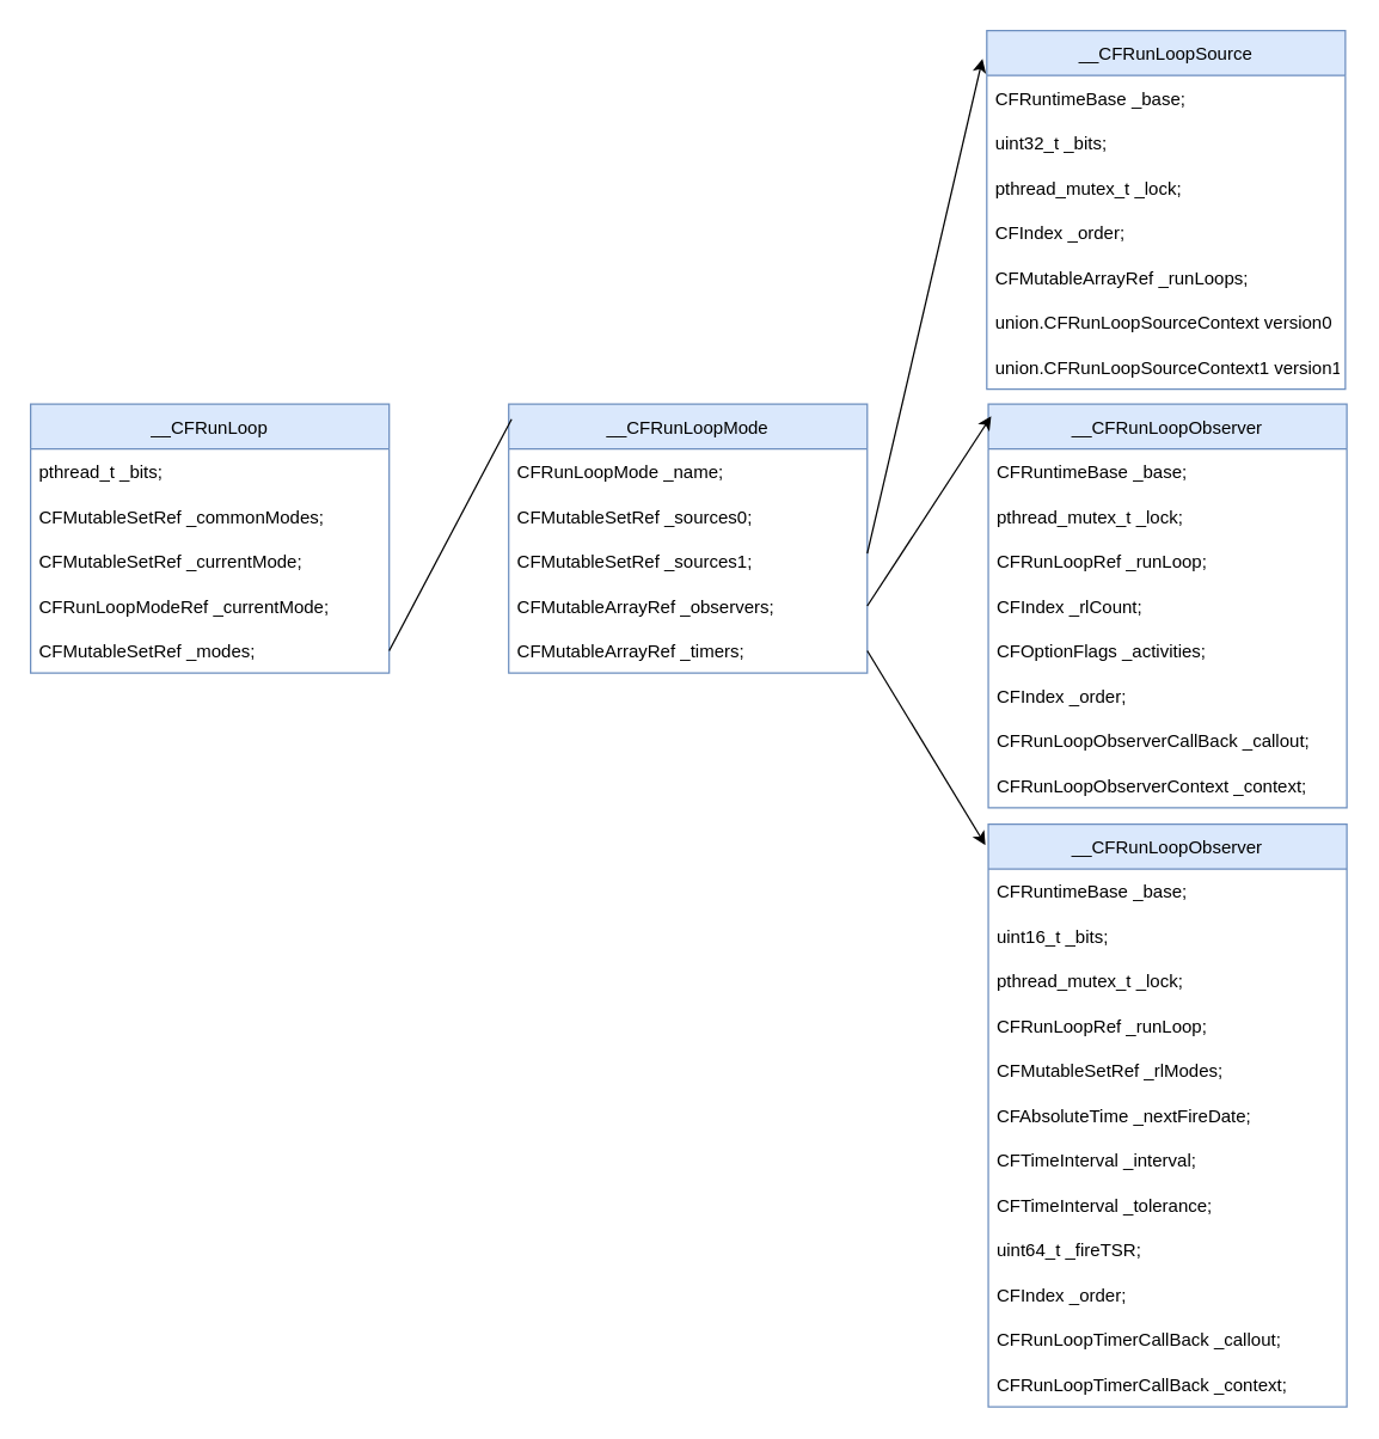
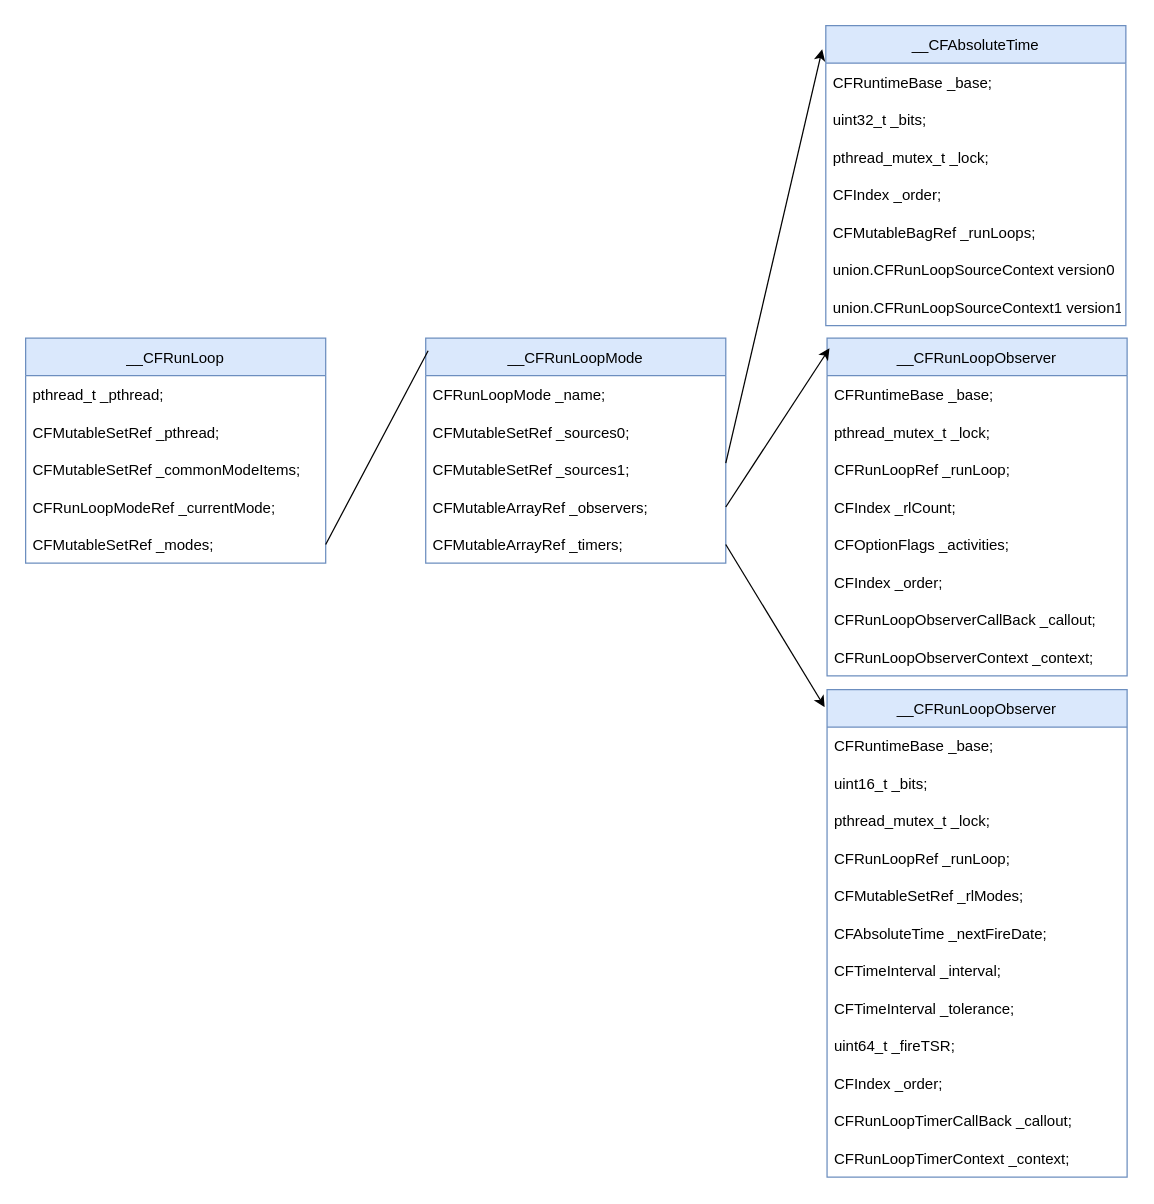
  <mxCell id="0" />
  <mxCell id="1" parent="0" />
  <mxCell id="2" value="__CFRunLoop" style="swimlane;fontStyle=0;childLayout=stackLayout;horizontal=1;startSize=30;horizontalStack=0;resizeParent=1;resizeParentMax=0;resizeLast=0;collapsible=1;marginBottom=0;fillColor=#dae8fc;strokeColor=#6c8ebf;" vertex="1" parent="1"><mxGeometry x="20" y="270" width="240" height="180" as="geometry" /></mxCell>
- <mxCell id="3" value="pthread_t _bits;" style="text;strokeColor=none;fillColor=none;align=left;verticalAlign=middle;spacingLeft=4;spacingRight=4;overflow=hidden;points=[[0,0.5],[1,0.5]];portConstraint=eastwest;rotatable=0;" vertex="1" parent="2"><mxGeometry y="30" width="240" height="30" as="geometry" /></mxCell>
- <mxCell id="4" value="CFMutableSetRef _commonModes;" style="text;strokeColor=none;fillColor=none;align=left;verticalAlign=middle;spacingLeft=4;spacingRight=4;overflow=hidden;points=[[0,0.5],[1,0.5]];portConstraint=eastwest;rotatable=0;" vertex="1" parent="2"><mxGeometry y="60" width="240" height="30" as="geometry" /></mxCell>
- <mxCell id="5" value="CFMutableSetRef _currentMode;" style="text;strokeColor=none;fillColor=none;align=left;verticalAlign=middle;spacingLeft=4;spacingRight=4;overflow=hidden;points=[[0,0.5],[1,0.5]];portConstraint=eastwest;rotatable=0;" vertex="1" parent="2"><mxGeometry y="90" width="240" height="30" as="geometry" /></mxCell>
+ <mxCell id="3" value="pthread_t _pthread;" style="text;strokeColor=none;fillColor=none;align=left;verticalAlign=middle;spacingLeft=4;spacingRight=4;overflow=hidden;points=[[0,0.5],[1,0.5]];portConstraint=eastwest;rotatable=0;" vertex="1" parent="2"><mxGeometry y="30" width="240" height="30" as="geometry" /></mxCell>
+ <mxCell id="4" value="CFMutableSetRef _pthread;" style="text;strokeColor=none;fillColor=none;align=left;verticalAlign=middle;spacingLeft=4;spacingRight=4;overflow=hidden;points=[[0,0.5],[1,0.5]];portConstraint=eastwest;rotatable=0;" vertex="1" parent="2"><mxGeometry y="60" width="240" height="30" as="geometry" /></mxCell>
+ <mxCell id="5" value="CFMutableSetRef _commonModeItems;" style="text;strokeColor=none;fillColor=none;align=left;verticalAlign=middle;spacingLeft=4;spacingRight=4;overflow=hidden;points=[[0,0.5],[1,0.5]];portConstraint=eastwest;rotatable=0;" vertex="1" parent="2"><mxGeometry y="90" width="240" height="30" as="geometry" /></mxCell>
  <mxCell id="6" value="CFRunLoopModeRef _currentMode;" style="text;strokeColor=none;fillColor=none;align=left;verticalAlign=middle;spacingLeft=4;spacingRight=4;overflow=hidden;points=[[0,0.5],[1,0.5]];portConstraint=eastwest;rotatable=0;" vertex="1" parent="2"><mxGeometry y="120" width="240" height="30" as="geometry" /></mxCell>
  <mxCell id="7" value="CFMutableSetRef _modes;" style="text;strokeColor=none;fillColor=none;align=left;verticalAlign=middle;spacingLeft=4;spacingRight=4;overflow=hidden;points=[[0,0.5],[1,0.5]];portConstraint=eastwest;rotatable=0;" vertex="1" parent="2"><mxGeometry y="150" width="240" height="30" as="geometry" /></mxCell>
  <mxCell id="8" value="__CFRunLoopMode" style="swimlane;fontStyle=0;childLayout=stackLayout;horizontal=1;startSize=30;horizontalStack=0;resizeParent=1;resizeParentMax=0;resizeLast=0;collapsible=1;marginBottom=0;fillColor=#dae8fc;strokeColor=#6c8ebf;" vertex="1" parent="1"><mxGeometry x="340" y="270" width="240" height="180" as="geometry" /></mxCell>
  <mxCell id="9" value="CFRunLoopMode _name;" style="text;strokeColor=none;fillColor=none;align=left;verticalAlign=middle;spacingLeft=4;spacingRight=4;overflow=hidden;points=[[0,0.5],[1,0.5]];portConstraint=eastwest;rotatable=0;" vertex="1" parent="8"><mxGeometry y="30" width="240" height="30" as="geometry" /></mxCell>
  <mxCell id="10" value="CFMutableSetRef _sources0;" style="text;strokeColor=none;fillColor=none;align=left;verticalAlign=middle;spacingLeft=4;spacingRight=4;overflow=hidden;points=[[0,0.5],[1,0.5]];portConstraint=eastwest;rotatable=0;" vertex="1" parent="8"><mxGeometry y="60" width="240" height="30" as="geometry" /></mxCell>
  <mxCell id="11" value="CFMutableSetRef _sources1;" style="text;strokeColor=none;fillColor=none;align=left;verticalAlign=middle;spacingLeft=4;spacingRight=4;overflow=hidden;points=[[0,0.5],[1,0.5]];portConstraint=eastwest;rotatable=0;" vertex="1" parent="8"><mxGeometry y="90" width="240" height="30" as="geometry" /></mxCell>
  <mxCell id="12" value="CFMutableArrayRef _observers;" style="text;strokeColor=none;fillColor=none;align=left;verticalAlign=middle;spacingLeft=4;spacingRight=4;overflow=hidden;points=[[0,0.5],[1,0.5]];portConstraint=eastwest;rotatable=0;" vertex="1" parent="8"><mxGeometry y="120" width="240" height="30" as="geometry" /></mxCell>
  <mxCell id="13" value="CFMutableArrayRef _timers;" style="text;strokeColor=none;fillColor=none;align=left;verticalAlign=middle;spacingLeft=4;spacingRight=4;overflow=hidden;points=[[0,0.5],[1,0.5]];portConstraint=eastwest;rotatable=0;" vertex="1" parent="8"><mxGeometry y="150" width="240" height="30" as="geometry" /></mxCell>
  <mxCell id="14" value="" style="endArrow=none;html=1;rounded=0;exitX=1;exitY=0.5;exitDx=0;exitDy=0;entryX=0.008;entryY=0.056;entryDx=0;entryDy=0;entryPerimeter=0;" edge="1" parent="1" source="7" target="8"><mxGeometry width="50" height="50" relative="1" as="geometry"><mxPoint x="370" y="350" as="sourcePoint" /><mxPoint x="420" y="300" as="targetPoint" /></mxGeometry></mxCell>
- <mxCell id="15" value="__CFRunLoopSource" style="swimlane;fontStyle=0;childLayout=stackLayout;horizontal=1;startSize=30;horizontalStack=0;resizeParent=1;resizeParentMax=0;resizeLast=0;collapsible=1;marginBottom=0;fillColor=#dae8fc;strokeColor=#6c8ebf;" vertex="1" parent="1"><mxGeometry x="660" y="20" width="240" height="240" as="geometry" /></mxCell>
+ <mxCell id="15" value="__CFAbsoluteTime" style="swimlane;fontStyle=0;childLayout=stackLayout;horizontal=1;startSize=30;horizontalStack=0;resizeParent=1;resizeParentMax=0;resizeLast=0;collapsible=1;marginBottom=0;fillColor=#dae8fc;strokeColor=#6c8ebf;" vertex="1" parent="1"><mxGeometry x="660" y="20" width="240" height="240" as="geometry" /></mxCell>
  <mxCell id="16" value="CFRuntimeBase _base;" style="text;strokeColor=none;fillColor=none;align=left;verticalAlign=middle;spacingLeft=4;spacingRight=4;overflow=hidden;points=[[0,0.5],[1,0.5]];portConstraint=eastwest;rotatable=0;" vertex="1" parent="15"><mxGeometry y="30" width="240" height="30" as="geometry" /></mxCell>
  <mxCell id="17" value="uint32_t _bits;" style="text;strokeColor=none;fillColor=none;align=left;verticalAlign=middle;spacingLeft=4;spacingRight=4;overflow=hidden;points=[[0,0.5],[1,0.5]];portConstraint=eastwest;rotatable=0;" vertex="1" parent="15"><mxGeometry y="60" width="240" height="30" as="geometry" /></mxCell>
  <mxCell id="18" value="pthread_mutex_t _lock;" style="text;strokeColor=none;fillColor=none;align=left;verticalAlign=middle;spacingLeft=4;spacingRight=4;overflow=hidden;points=[[0,0.5],[1,0.5]];portConstraint=eastwest;rotatable=0;" vertex="1" parent="15"><mxGeometry y="90" width="240" height="30" as="geometry" /></mxCell>
  <mxCell id="19" value="CFIndex _order;" style="text;strokeColor=none;fillColor=none;align=left;verticalAlign=middle;spacingLeft=4;spacingRight=4;overflow=hidden;points=[[0,0.5],[1,0.5]];portConstraint=eastwest;rotatable=0;" vertex="1" parent="15"><mxGeometry y="120" width="240" height="30" as="geometry" /></mxCell>
- <mxCell id="20" value="CFMutableArrayRef _runLoops;" style="text;strokeColor=none;fillColor=none;align=left;verticalAlign=middle;spacingLeft=4;spacingRight=4;overflow=hidden;points=[[0,0.5],[1,0.5]];portConstraint=eastwest;rotatable=0;" vertex="1" parent="15"><mxGeometry y="150" width="240" height="30" as="geometry" /></mxCell>
+ <mxCell id="20" value="CFMutableBagRef _runLoops;" style="text;strokeColor=none;fillColor=none;align=left;verticalAlign=middle;spacingLeft=4;spacingRight=4;overflow=hidden;points=[[0,0.5],[1,0.5]];portConstraint=eastwest;rotatable=0;" vertex="1" parent="15"><mxGeometry y="150" width="240" height="30" as="geometry" /></mxCell>
  <mxCell id="21" value="union.CFRunLoopSourceContext version0" style="text;strokeColor=none;fillColor=none;align=left;verticalAlign=middle;spacingLeft=4;spacingRight=4;overflow=hidden;points=[[0,0.5],[1,0.5]];portConstraint=eastwest;rotatable=0;" vertex="1" parent="15"><mxGeometry y="180" width="240" height="30" as="geometry" /></mxCell>
  <mxCell id="22" value="union.CFRunLoopSourceContext1 version1" style="text;strokeColor=none;fillColor=none;align=left;verticalAlign=middle;spacingLeft=4;spacingRight=4;overflow=hidden;points=[[0,0.5],[1,0.5]];portConstraint=eastwest;rotatable=0;" vertex="1" parent="15"><mxGeometry y="210" width="240" height="30" as="geometry" /></mxCell>
  <mxCell id="23" value="" style="endArrow=classic;html=1;rounded=0;entryX=-0.012;entryY=0.079;entryDx=0;entryDy=0;entryPerimeter=0;" edge="1" parent="1" target="15"><mxGeometry width="50" height="50" relative="1" as="geometry"><mxPoint x="580" y="370" as="sourcePoint" /><mxPoint x="651.92" y="190" as="targetPoint" /></mxGeometry></mxCell>
  <mxCell id="24" value="__CFRunLoopObserver" style="swimlane;fontStyle=0;childLayout=stackLayout;horizontal=1;startSize=30;horizontalStack=0;resizeParent=1;resizeParentMax=0;resizeLast=0;collapsible=1;marginBottom=0;fillColor=#dae8fc;strokeColor=#6c8ebf;" vertex="1" parent="1"><mxGeometry x="661" y="270" width="240" height="270" as="geometry" /></mxCell>
  <mxCell id="25" value="CFRuntimeBase _base;" style="text;strokeColor=none;fillColor=none;align=left;verticalAlign=middle;spacingLeft=4;spacingRight=4;overflow=hidden;points=[[0,0.5],[1,0.5]];portConstraint=eastwest;rotatable=0;" vertex="1" parent="24"><mxGeometry y="30" width="240" height="30" as="geometry" /></mxCell>
  <mxCell id="26" value="pthread_mutex_t _lock;" style="text;strokeColor=none;fillColor=none;align=left;verticalAlign=middle;spacingLeft=4;spacingRight=4;overflow=hidden;points=[[0,0.5],[1,0.5]];portConstraint=eastwest;rotatable=0;" vertex="1" parent="24"><mxGeometry y="60" width="240" height="30" as="geometry" /></mxCell>
  <mxCell id="27" value="CFRunLoopRef _runLoop;" style="text;strokeColor=none;fillColor=none;align=left;verticalAlign=middle;spacingLeft=4;spacingRight=4;overflow=hidden;points=[[0,0.5],[1,0.5]];portConstraint=eastwest;rotatable=0;" vertex="1" parent="24"><mxGeometry y="90" width="240" height="30" as="geometry" /></mxCell>
  <mxCell id="28" value="CFIndex _rlCount;" style="text;strokeColor=none;fillColor=none;align=left;verticalAlign=middle;spacingLeft=4;spacingRight=4;overflow=hidden;points=[[0,0.5],[1,0.5]];portConstraint=eastwest;rotatable=0;" vertex="1" parent="24"><mxGeometry y="120" width="240" height="30" as="geometry" /></mxCell>
  <mxCell id="29" value="CFOptionFlags _activities;" style="text;strokeColor=none;fillColor=none;align=left;verticalAlign=middle;spacingLeft=4;spacingRight=4;overflow=hidden;points=[[0,0.5],[1,0.5]];portConstraint=eastwest;rotatable=0;" vertex="1" parent="24"><mxGeometry y="150" width="240" height="30" as="geometry" /></mxCell>
  <mxCell id="30" value="CFIndex _order; " style="text;strokeColor=none;fillColor=none;align=left;verticalAlign=middle;spacingLeft=4;spacingRight=4;overflow=hidden;points=[[0,0.5],[1,0.5]];portConstraint=eastwest;rotatable=0;" vertex="1" parent="24"><mxGeometry y="180" width="240" height="30" as="geometry" /></mxCell>
  <mxCell id="31" value="CFRunLoopObserverCallBack _callout;" style="text;strokeColor=none;fillColor=none;align=left;verticalAlign=middle;spacingLeft=4;spacingRight=4;overflow=hidden;points=[[0,0.5],[1,0.5]];portConstraint=eastwest;rotatable=0;" vertex="1" parent="24"><mxGeometry y="210" width="240" height="30" as="geometry" /></mxCell>
  <mxCell id="32" value="CFRunLoopObserverContext _context;" style="text;strokeColor=none;fillColor=none;align=left;verticalAlign=middle;spacingLeft=4;spacingRight=4;overflow=hidden;points=[[0,0.5],[1,0.5]];portConstraint=eastwest;rotatable=0;" vertex="1" parent="24"><mxGeometry y="240" width="240" height="30" as="geometry" /></mxCell>
  <mxCell id="33" value="" style="endArrow=classic;html=1;rounded=0;exitX=1;exitY=0.5;exitDx=0;exitDy=0;entryX=0.008;entryY=0.03;entryDx=0;entryDy=0;entryPerimeter=0;" edge="1" parent="1" source="12" target="24"><mxGeometry width="50" height="50" relative="1" as="geometry"><mxPoint x="610" y="400" as="sourcePoint" /><mxPoint x="691.92" y="245.08" as="targetPoint" /></mxGeometry></mxCell>
  <mxCell id="34" value="__CFRunLoopObserver" style="swimlane;fontStyle=0;childLayout=stackLayout;horizontal=1;startSize=30;horizontalStack=0;resizeParent=1;resizeParentMax=0;resizeLast=0;collapsible=1;marginBottom=0;fillColor=#dae8fc;strokeColor=#6c8ebf;" vertex="1" parent="1"><mxGeometry x="661" y="551" width="240" height="390" as="geometry" /></mxCell>
  <mxCell id="35" value="CFRuntimeBase _base;" style="text;strokeColor=none;fillColor=none;align=left;verticalAlign=middle;spacingLeft=4;spacingRight=4;overflow=hidden;points=[[0,0.5],[1,0.5]];portConstraint=eastwest;rotatable=0;" vertex="1" parent="34"><mxGeometry y="30" width="240" height="30" as="geometry" /></mxCell>
  <mxCell id="36" value="uint16_t _bits;" style="text;strokeColor=none;fillColor=none;align=left;verticalAlign=middle;spacingLeft=4;spacingRight=4;overflow=hidden;points=[[0,0.5],[1,0.5]];portConstraint=eastwest;rotatable=0;" vertex="1" parent="34"><mxGeometry y="60" width="240" height="30" as="geometry" /></mxCell>
  <mxCell id="37" value="pthread_mutex_t _lock;" style="text;strokeColor=none;fillColor=none;align=left;verticalAlign=middle;spacingLeft=4;spacingRight=4;overflow=hidden;points=[[0,0.5],[1,0.5]];portConstraint=eastwest;rotatable=0;" vertex="1" parent="34"><mxGeometry y="90" width="240" height="30" as="geometry" /></mxCell>
  <mxCell id="38" value="CFRunLoopRef _runLoop;" style="text;strokeColor=none;fillColor=none;align=left;verticalAlign=middle;spacingLeft=4;spacingRight=4;overflow=hidden;points=[[0,0.5],[1,0.5]];portConstraint=eastwest;rotatable=0;" vertex="1" parent="34"><mxGeometry y="120" width="240" height="30" as="geometry" /></mxCell>
  <mxCell id="39" value="CFMutableSetRef _rlModes;" style="text;strokeColor=none;fillColor=none;align=left;verticalAlign=middle;spacingLeft=4;spacingRight=4;overflow=hidden;points=[[0,0.5],[1,0.5]];portConstraint=eastwest;rotatable=0;" vertex="1" parent="34"><mxGeometry y="150" width="240" height="30" as="geometry" /></mxCell>
  <mxCell id="40" value="CFAbsoluteTime _nextFireDate;" style="text;strokeColor=none;fillColor=none;align=left;verticalAlign=middle;spacingLeft=4;spacingRight=4;overflow=hidden;points=[[0,0.5],[1,0.5]];portConstraint=eastwest;rotatable=0;" vertex="1" parent="34"><mxGeometry y="180" width="240" height="30" as="geometry" /></mxCell>
  <mxCell id="41" value="CFTimeInterval _interval;" style="text;strokeColor=none;fillColor=none;align=left;verticalAlign=middle;spacingLeft=4;spacingRight=4;overflow=hidden;points=[[0,0.5],[1,0.5]];portConstraint=eastwest;rotatable=0;" vertex="1" parent="34"><mxGeometry y="210" width="240" height="30" as="geometry" /></mxCell>
  <mxCell id="42" value="CFTimeInterval _tolerance;" style="text;strokeColor=none;fillColor=none;align=left;verticalAlign=middle;spacingLeft=4;spacingRight=4;overflow=hidden;points=[[0,0.5],[1,0.5]];portConstraint=eastwest;rotatable=0;" vertex="1" parent="34"><mxGeometry y="240" width="240" height="30" as="geometry" /></mxCell>
  <mxCell id="43" value="uint64_t _fireTSR; " style="text;strokeColor=none;fillColor=none;align=left;verticalAlign=middle;spacingLeft=4;spacingRight=4;overflow=hidden;points=[[0,0.5],[1,0.5]];portConstraint=eastwest;rotatable=0;" vertex="1" parent="34"><mxGeometry y="270" width="240" height="30" as="geometry" /></mxCell>
  <mxCell id="44" value="CFIndex _order; " style="text;strokeColor=none;fillColor=none;align=left;verticalAlign=middle;spacingLeft=4;spacingRight=4;overflow=hidden;points=[[0,0.5],[1,0.5]];portConstraint=eastwest;rotatable=0;" vertex="1" parent="34"><mxGeometry y="300" width="240" height="30" as="geometry" /></mxCell>
  <mxCell id="45" value="CFRunLoopTimerCallBack _callout;" style="text;strokeColor=none;fillColor=none;align=left;verticalAlign=middle;spacingLeft=4;spacingRight=4;overflow=hidden;points=[[0,0.5],[1,0.5]];portConstraint=eastwest;rotatable=0;" vertex="1" parent="34"><mxGeometry y="330" width="240" height="30" as="geometry" /></mxCell>
- <mxCell id="46" value="CFRunLoopTimerCallBack _context;" style="text;strokeColor=none;fillColor=none;align=left;verticalAlign=middle;spacingLeft=4;spacingRight=4;overflow=hidden;points=[[0,0.5],[1,0.5]];portConstraint=eastwest;rotatable=0;" vertex="1" parent="34"><mxGeometry y="360" width="240" height="30" as="geometry" /></mxCell>
+ <mxCell id="46" value="CFRunLoopTimerContext _context;" style="text;strokeColor=none;fillColor=none;align=left;verticalAlign=middle;spacingLeft=4;spacingRight=4;overflow=hidden;points=[[0,0.5],[1,0.5]];portConstraint=eastwest;rotatable=0;" vertex="1" parent="34"><mxGeometry y="360" width="240" height="30" as="geometry" /></mxCell>
  <mxCell id="47" value="" style="endArrow=classic;html=1;rounded=0;exitX=1;exitY=0.5;exitDx=0;exitDy=0;entryX=-0.008;entryY=0.036;entryDx=0;entryDy=0;entryPerimeter=0;" edge="1" parent="1" source="13" target="34"><mxGeometry width="50" height="50" relative="1" as="geometry"><mxPoint x="570" y="520" as="sourcePoint" /><mxPoint x="652.92" y="393.1" as="targetPoint" /></mxGeometry></mxCell>
